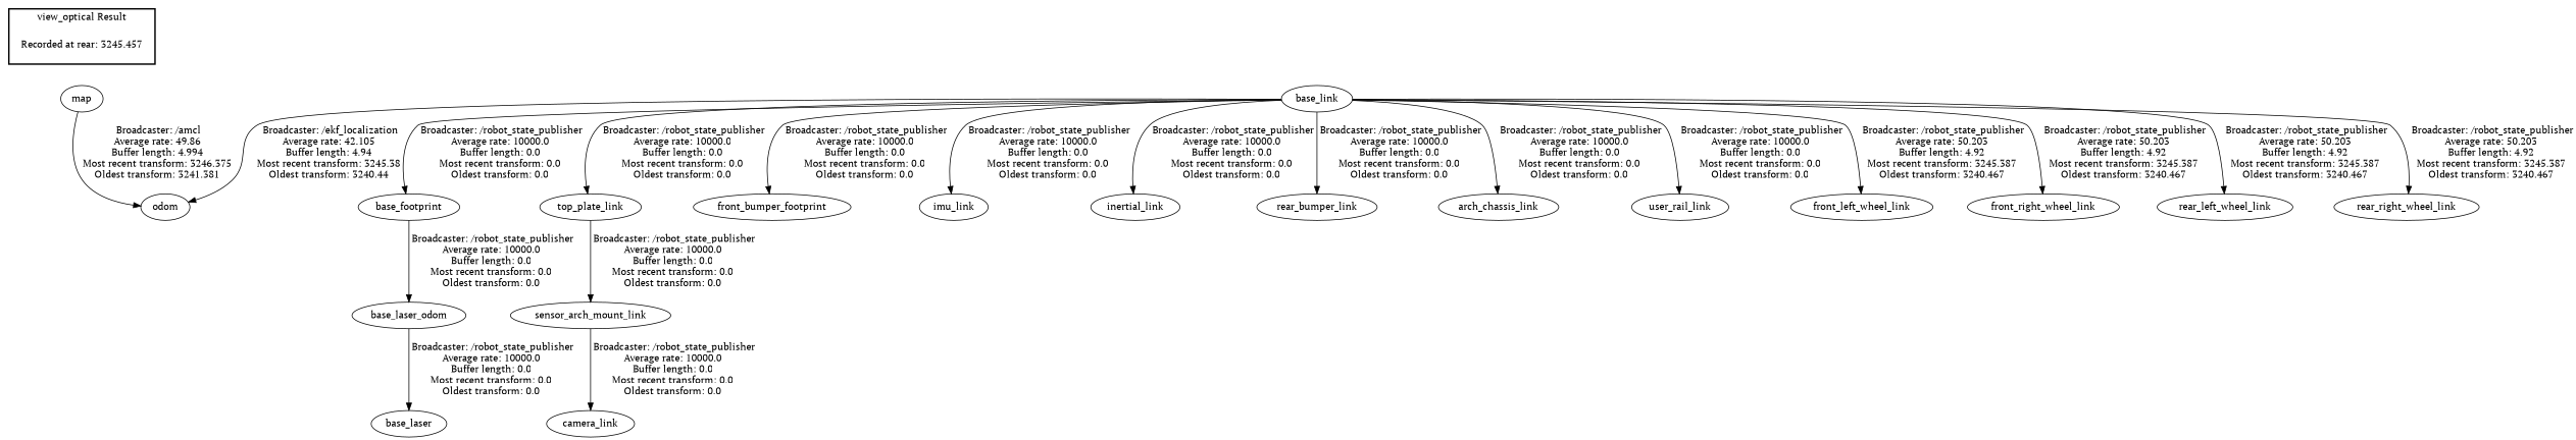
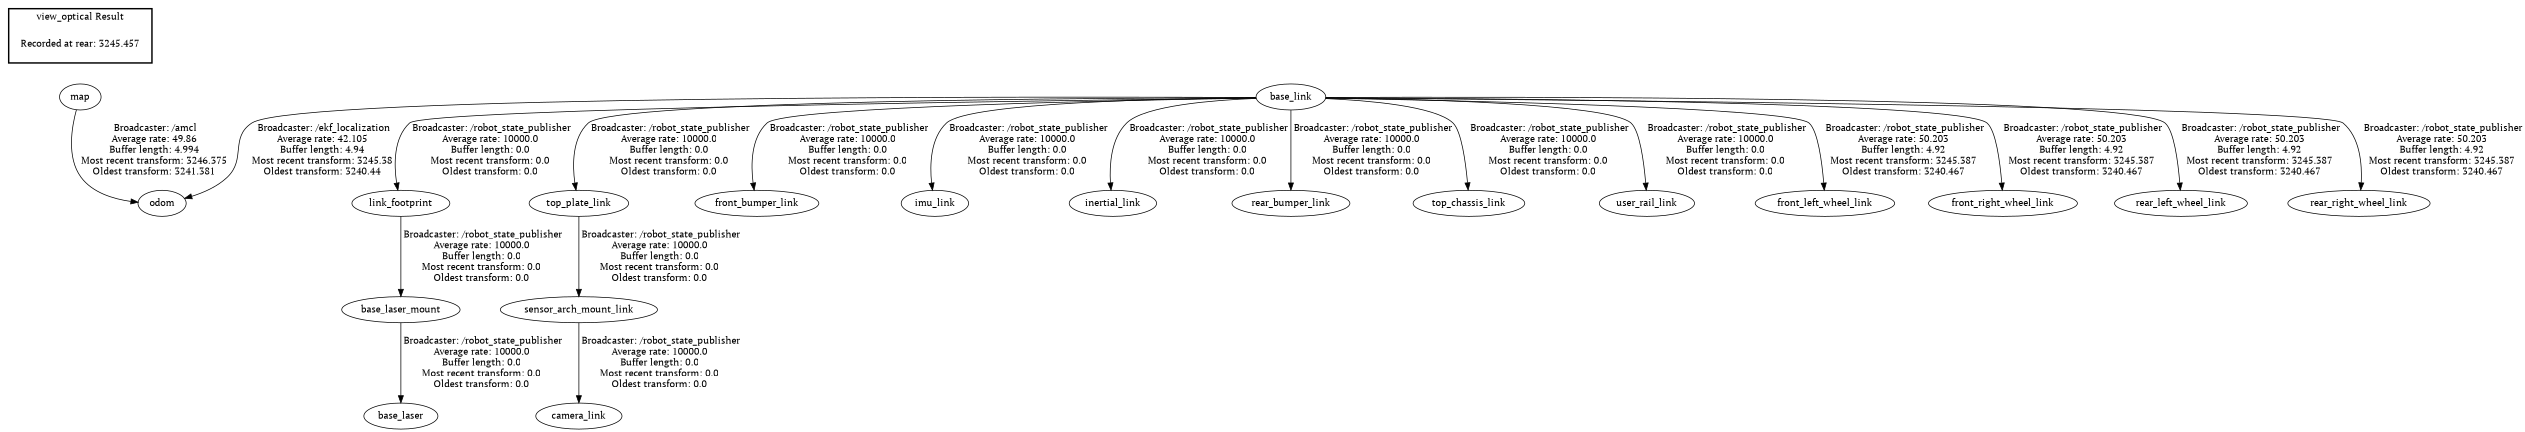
  digraph {
    fontname="PT Serif"
    node [fontname="PT Serif"]
    edge [fontname="PT Serif"]
    n1 [label="Recorded at rear: 3245.457" shape=plaintext]
    map
    odom
    base_link
-   base_footprint
+   base_footprint [label=link_footprint]
    top_plate_link
-   front_bumper_link [label=front_bumper_footprint]
+   front_bumper_link
    imu_link
    inertial_link
    rear_bumper_link
-   top_chassis_link [label=arch_chassis_link]
+   top_chassis_link
    user_rail_link
    front_left_wheel_link
    front_right_wheel_link
    rear_left_wheel_link
    rear_right_wheel_link
-   base_laser_mount [label=base_laser_odom]
+   base_laser_mount
    sensor_arch_mount_link
    base_laser
    camera_link
    subgraph cluster_1 {
      color=black
      label="view_optical Result"
      style=bold
      n1
    }
    n1 -> map [style=invis]
    map -> odom [label=" Broadcaster: /amcl\nAverage rate: 49.86\nBuffer length: 4.994\nMost recent transform: 3246.375\nOldest transform: 3241.381\n"]
    base_link -> odom [label=" Broadcaster: /ekf_localization\nAverage rate: 42.105\nBuffer length: 4.94\nMost recent transform: 3245.38\nOldest transform: 3240.44\n"]
    base_link -> base_footprint [label=" Broadcaster: /robot_state_publisher\nAverage rate: 10000.0\nBuffer length: 0.0\nMost recent transform: 0.0\nOldest transform: 0.0\n"]
    base_link -> top_plate_link [label=" Broadcaster: /robot_state_publisher\nAverage rate: 10000.0\nBuffer length: 0.0\nMost recent transform: 0.0\nOldest transform: 0.0\n"]
    base_link -> front_bumper_link [label=" Broadcaster: /robot_state_publisher\nAverage rate: 10000.0\nBuffer length: 0.0\nMost recent transform: 0.0\nOldest transform: 0.0\n"]
    base_link -> imu_link [label=" Broadcaster: /robot_state_publisher\nAverage rate: 10000.0\nBuffer length: 0.0\nMost recent transform: 0.0\nOldest transform: 0.0\n"]
    base_link -> inertial_link [label=" Broadcaster: /robot_state_publisher\nAverage rate: 10000.0\nBuffer length: 0.0\nMost recent transform: 0.0\nOldest transform: 0.0\n"]
    base_link -> rear_bumper_link [label=" Broadcaster: /robot_state_publisher\nAverage rate: 10000.0\nBuffer length: 0.0\nMost recent transform: 0.0\nOldest transform: 0.0\n"]
    base_link -> top_chassis_link [label=" Broadcaster: /robot_state_publisher\nAverage rate: 10000.0\nBuffer length: 0.0\nMost recent transform: 0.0\nOldest transform: 0.0\n"]
    base_link -> user_rail_link [label=" Broadcaster: /robot_state_publisher\nAverage rate: 10000.0\nBuffer length: 0.0\nMost recent transform: 0.0\nOldest transform: 0.0\n"]
    base_link -> front_left_wheel_link [label=" Broadcaster: /robot_state_publisher\nAverage rate: 50.203\nBuffer length: 4.92\nMost recent transform: 3245.387\nOldest transform: 3240.467\n"]
    base_link -> front_right_wheel_link [label=" Broadcaster: /robot_state_publisher\nAverage rate: 50.203\nBuffer length: 4.92\nMost recent transform: 3245.387\nOldest transform: 3240.467\n"]
    base_link -> rear_left_wheel_link [label=" Broadcaster: /robot_state_publisher\nAverage rate: 50.203\nBuffer length: 4.92\nMost recent transform: 3245.387\nOldest transform: 3240.467\n"]
    base_link -> rear_right_wheel_link [label=" Broadcaster: /robot_state_publisher\nAverage rate: 50.203\nBuffer length: 4.92\nMost recent transform: 3245.387\nOldest transform: 3240.467\n"]
    base_footprint -> base_laser_mount [label=" Broadcaster: /robot_state_publisher\nAverage rate: 10000.0\nBuffer length: 0.0\nMost recent transform: 0.0\nOldest transform: 0.0\n"]
    top_plate_link -> sensor_arch_mount_link [label=" Broadcaster: /robot_state_publisher\nAverage rate: 10000.0\nBuffer length: 0.0\nMost recent transform: 0.0\nOldest transform: 0.0\n"]
    base_laser_mount -> base_laser [label=" Broadcaster: /robot_state_publisher\nAverage rate: 10000.0\nBuffer length: 0.0\nMost recent transform: 0.0\nOldest transform: 0.0\n"]
    sensor_arch_mount_link -> camera_link [label=" Broadcaster: /robot_state_publisher\nAverage rate: 10000.0\nBuffer length: 0.0\nMost recent transform: 0.0\nOldest transform: 0.0\n"]
  }
